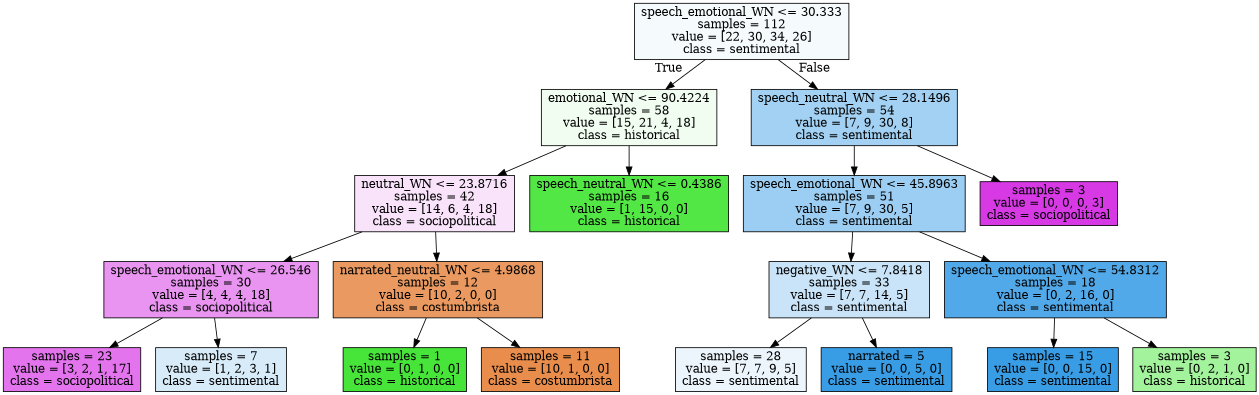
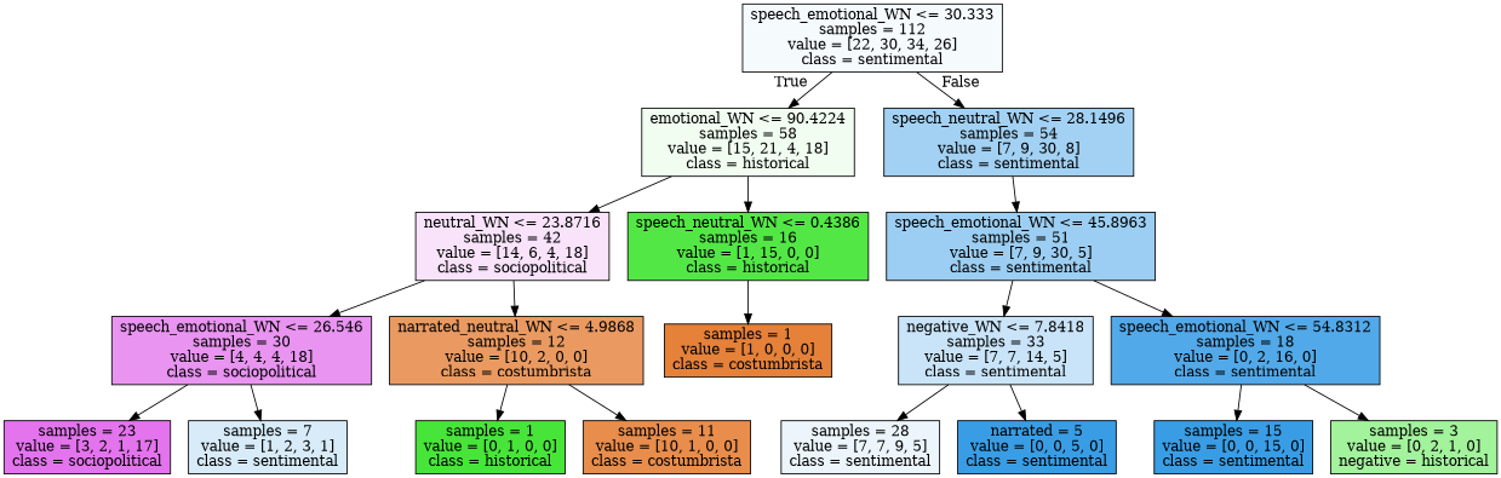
  digraph {
    node [color=black fillcolor="#399de5ff" shape=box style=filled]
    n1 [fillcolor="#399de50c" label="speech_emotional_WN <= 30.333\nsamples = 112\nvalue = [22, 30, 34, 26]\nclass = sentimental"]
    n2 [fillcolor="#47e53913" label="emotional_WN <= 90.4224\nsamples = 58\nvalue = [15, 21, 4, 18]\nclass = historical"]
    n3 [fillcolor="#399de577" label="speech_neutral_WN <= 28.1496\nsamples = 54\nvalue = [7, 9, 30, 8]\nclass = sentimental"]
    n4 [fillcolor="#d739e524" label="neutral_WN <= 23.8716\nsamples = 42\nvalue = [14, 6, 4, 18]\nclass = sociopolitical"]
    n5 [fillcolor="#47e539ee" label="speech_neutral_WN <= 0.4386\nsamples = 16\nvalue = [1, 15, 0, 0]\nclass = historical"]
    n6 [fillcolor="#399de580" label="speech_emotional_WN <= 45.8963\nsamples = 51\nvalue = [7, 9, 30, 5]\nclass = sentimental"]
-   n7 [fillcolor="#d739e5ff" label="samples = 3\nvalue = [0, 0, 0, 3]\nclass = sociopolitical"]
    n8 [fillcolor="#d739e589" label="speech_emotional_WN <= 26.546\nsamples = 30\nvalue = [4, 4, 4, 18]\nclass = sociopolitical"]
    n9 [fillcolor="#e58139cc" label="narrated_neutral_WN <= 4.9868\nsamples = 12\nvalue = [10, 2, 0, 0]\nclass = costumbrista"]
+   n10 [fillcolor="#e58139ff" label="samples = 1\nvalue = [1, 0, 0, 0]\nclass = costumbrista"]
    n11 [fillcolor="#d739e5b2" label="samples = 23\nvalue = [3, 2, 1, 17]\nclass = sociopolitical"]
    n12 [fillcolor="#399de533" label="samples = 7\nvalue = [1, 2, 3, 1]\nclass = sentimental"]
    n13 [fillcolor="#47e539ff" label="samples = 1\nvalue = [0, 1, 0, 0]\nclass = historical"]
    n14 [fillcolor="#e58139e6" label="samples = 11\nvalue = [10, 1, 0, 0]\nclass = costumbrista"]
    n15 [fillcolor="#399de545" label="negative_WN <= 7.8418\nsamples = 33\nvalue = [7, 7, 14, 5]\nclass = sentimental"]
    n16 [fillcolor="#399de5df" label="speech_emotional_WN <= 54.8312\nsamples = 18\nvalue = [0, 2, 16, 0]\nclass = sentimental"]
    n17 [fillcolor="#399de518" label="samples = 28\nvalue = [7, 7, 9, 5]\nclass = sentimental"]
    n18 [label="narrated = 5\nvalue = [0, 0, 5, 0]\nclass = sentimental"]
    n19 [label="samples = 15\nvalue = [0, 0, 15, 0]\nclass = sentimental"]
-   n20 [fillcolor="#47e5397f" label="samples = 3\nvalue = [0, 2, 1, 0]\nclass = historical"]
+   n20 [fillcolor="#47e5397f" label="samples = 3\nvalue = [0, 2, 1, 0]\nnegative = historical"]
    n1 -> n2 [headlabel=True labelangle=45 labeldistance=2.5]
    n1 -> n3 [headlabel=False labelangle=-45 labeldistance=2.5]
    n2 -> n4
    n2 -> n5
    n3 -> n6
-   n3 -> n7
    n4 -> n8
    n4 -> n9
+   n5 -> n10
    n6 -> n15
    n6 -> n16
    n8 -> n11
    n8 -> n12
    n9 -> n13
    n9 -> n14
    n15 -> n17
    n15 -> n18
    n16 -> n19
    n16 -> n20
  }
